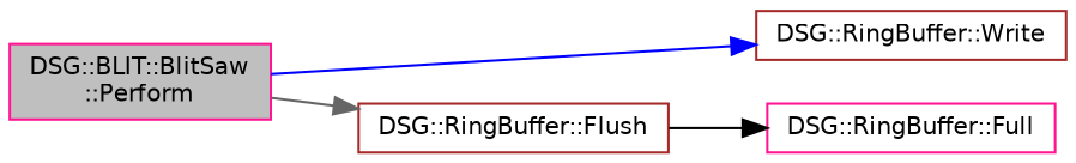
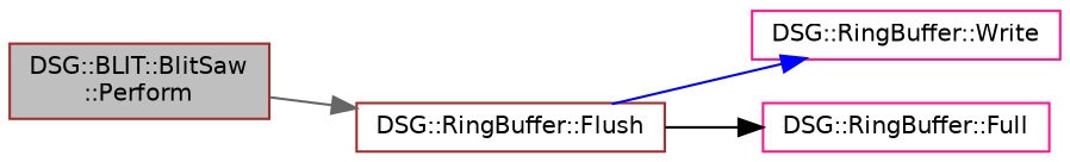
  digraph {
    rankdir=LR
    node [color=deeppink fillcolor=white fontname=Helvetica fontsize=10 shape=record style=filled]
    edge [fontname=Helvetica fontsize=10 labelfontname=Helvetica labelfontsize=10 style=solid]
-   n1 [fillcolor=grey75 fontcolor=black height=0.2 label="DSG::BLIT::BlitSaw\l::Perform" width=0.4]
+   n1 [color=brown fillcolor=grey75 fontcolor=black height=0.2 label="DSG::BLIT::BlitSaw\l::Perform" width=0.4]
    n2 [color=brown height=0.2 label="DSG::RingBuffer::Flush" width=0.4]
-   n3 [color=brown height=0.2 label="DSG::RingBuffer::Write" width=0.4]
+   n3 [height=0.2 label="DSG::RingBuffer::Write" width=0.4]
    n4 [height=0.2 label="DSG::RingBuffer::Full" width=0.4]
    n1 -> n2 [color=gray40]
-   n1 -> n3 [color=blue]
+   n2 -> n3 [color=blue]
    n2 -> n4 [color=black]
  }
